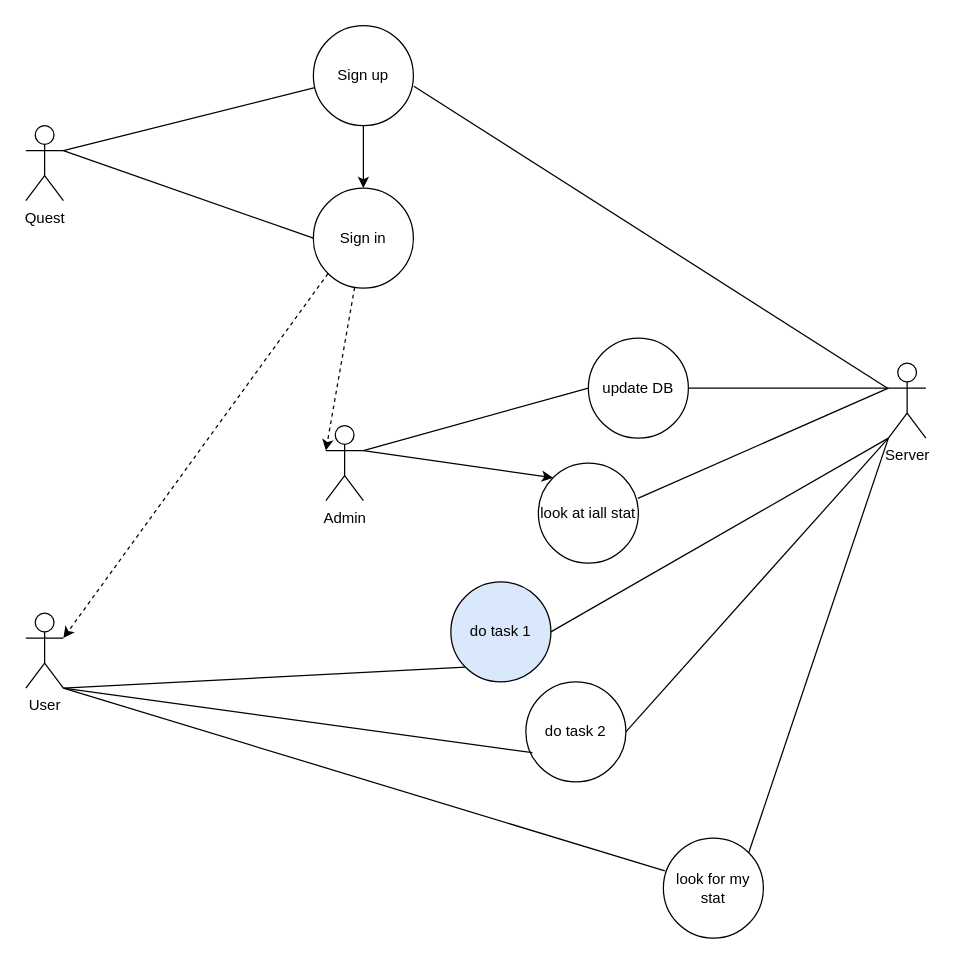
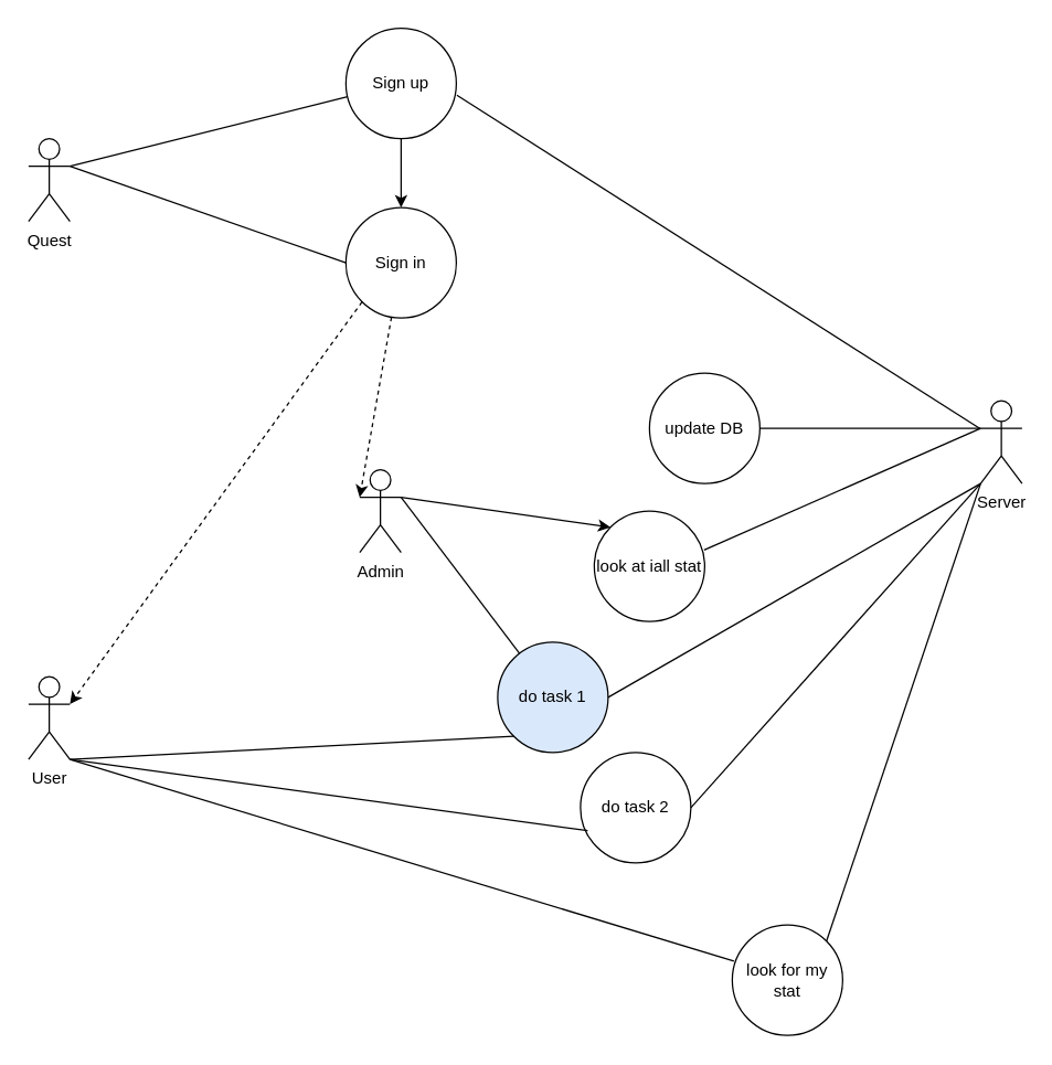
  <mxCell id="0" />
  <mxCell id="1" parent="0" />
  <mxCell id="2" value="Quest&lt;div&gt;&lt;br/&gt;&lt;/div&gt;" style="shape=umlActor;verticalLabelPosition=bottom;verticalAlign=top;html=1;outlineConnect=0;" vertex="1" parent="1"><mxGeometry x="20" y="100" width="30" height="60" as="geometry" /></mxCell>
  <mxCell id="3" value="User&lt;div&gt;&lt;br/&gt;&lt;/div&gt;" style="shape=umlActor;verticalLabelPosition=bottom;verticalAlign=top;html=1;outlineConnect=0;" vertex="1" parent="1"><mxGeometry x="20" y="490" width="30" height="60" as="geometry" /></mxCell>
  <mxCell id="4" value="Admin" style="shape=umlActor;verticalLabelPosition=bottom;verticalAlign=top;html=1;outlineConnect=0;" vertex="1" parent="1"><mxGeometry x="260" y="340" width="30" height="60" as="geometry" /></mxCell>
  <mxCell id="5" value="Sign up" style="ellipse;whiteSpace=wrap;html=1;aspect=fixed;" vertex="1" parent="1"><mxGeometry x="250" y="20" width="80" height="80" as="geometry" /></mxCell>
  <mxCell id="6" value="Sign in" style="ellipse;whiteSpace=wrap;html=1;aspect=fixed;" vertex="1" parent="1"><mxGeometry x="250" y="150" width="80" height="80" as="geometry" /></mxCell>
  <mxCell id="7" value="" style="endArrow=none;html=1;rounded=0;exitX=1;exitY=0.333;exitDx=0;exitDy=0;exitPerimeter=0;" edge="1" parent="1" source="2" target="5"><mxGeometry width="50" height="50" relative="1" as="geometry"><mxPoint x="60" y="140" as="sourcePoint" /><mxPoint x="240" y="80" as="targetPoint" /></mxGeometry></mxCell>
  <mxCell id="8" value="" style="endArrow=none;html=1;rounded=0;entryX=0;entryY=0.5;entryDx=0;entryDy=0;" edge="1" parent="1" target="6"><mxGeometry width="50" height="50" relative="1" as="geometry"><mxPoint x="50" y="120" as="sourcePoint" /><mxPoint x="400" y="340" as="targetPoint" /></mxGeometry></mxCell>
  <mxCell id="9" value="Server" style="shape=umlActor;verticalLabelPosition=bottom;verticalAlign=top;html=1;outlineConnect=0;" vertex="1" parent="1"><mxGeometry x="710" y="290" width="30" height="60" as="geometry" /></mxCell>
  <mxCell id="10" value="" style="endArrow=none;html=1;rounded=0;entryX=1.005;entryY=0.607;entryDx=0;entryDy=0;entryPerimeter=0;" edge="1" parent="1" source="9" target="5"><mxGeometry width="50" height="50" relative="1" as="geometry"><mxPoint x="350" y="390" as="sourcePoint" /><mxPoint x="400" y="340" as="targetPoint" /></mxGeometry></mxCell>
  <mxCell id="11" value="" style="endArrow=classic;html=1;rounded=0;exitX=0.5;exitY=1;exitDx=0;exitDy=0;" edge="1" parent="1" source="5" target="6"><mxGeometry width="50" height="50" relative="1" as="geometry"><mxPoint x="350" y="390" as="sourcePoint" /><mxPoint x="400" y="340" as="targetPoint" /></mxGeometry></mxCell>
  <mxCell id="12" value="" style="endArrow=classic;html=1;rounded=0;exitX=0;exitY=1;exitDx=0;exitDy=0;entryX=1;entryY=0.333;entryDx=0;entryDy=0;entryPerimeter=0;dashed=1;" edge="1" parent="1" source="6" target="3"><mxGeometry width="50" height="50" relative="1" as="geometry"><mxPoint x="230" y="390" as="sourcePoint" /><mxPoint x="280" y="340" as="targetPoint" /></mxGeometry></mxCell>
  <mxCell id="13" value="" style="endArrow=classic;html=1;rounded=0;entryX=0;entryY=0.333;entryDx=0;entryDy=0;entryPerimeter=0;dashed=1;" edge="1" parent="1" source="6" target="4"><mxGeometry width="50" height="50" relative="1" as="geometry"><mxPoint x="230" y="390" as="sourcePoint" /><mxPoint x="280" y="340" as="targetPoint" /></mxGeometry></mxCell>
  <mxCell id="14" value="look at iall stat" style="ellipse;whiteSpace=wrap;html=1;aspect=fixed;" vertex="1" parent="1"><mxGeometry x="430" y="370" width="80" height="80" as="geometry" /></mxCell>
  <mxCell id="15" value="" style="endArrow=classic;html=1;rounded=0;entryX=0;entryY=0;entryDx=0;entryDy=0;exitX=1;exitY=0.333;exitDx=0;exitDy=0;exitPerimeter=0;" edge="1" parent="1" source="4" target="14"><mxGeometry width="50" height="50" relative="1" as="geometry"><mxPoint x="230" y="390" as="sourcePoint" /><mxPoint x="280" y="340" as="targetPoint" /></mxGeometry></mxCell>
  <mxCell id="16" value="" style="endArrow=none;html=1;rounded=0;exitX=0.995;exitY=0.353;exitDx=0;exitDy=0;exitPerimeter=0;" edge="1" parent="1" source="14"><mxGeometry width="50" height="50" relative="1" as="geometry"><mxPoint x="230" y="390" as="sourcePoint" /><mxPoint x="710" y="310" as="targetPoint" /></mxGeometry></mxCell>
  <mxCell id="17" value="update DB" style="ellipse;whiteSpace=wrap;html=1;aspect=fixed;" vertex="1" parent="1"><mxGeometry x="470" y="270" width="80" height="80" as="geometry" /></mxCell>
- <mxCell id="18" value="" style="endArrow=none;html=1;rounded=0;entryX=0;entryY=0.5;entryDx=0;entryDy=0;exitX=1;exitY=0.333;exitDx=0;exitDy=0;exitPerimeter=0;" edge="1" parent="1" source="4" target="17"><mxGeometry width="50" height="50" relative="1" as="geometry"><mxPoint x="230" y="390" as="sourcePoint" /><mxPoint x="280" y="340" as="targetPoint" /></mxGeometry></mxCell>
+ <mxCell id="18" value="" style="endArrow=none;html=1;rounded=0;exitX=1;exitY=0.333;exitDx=0;exitDy=0;exitPerimeter=0;" edge="1" parent="1" source="4" target="20"><mxGeometry width="50" height="50" relative="1" as="geometry"><mxPoint x="230" y="390" as="sourcePoint" /><mxPoint x="280" y="340" as="targetPoint" /></mxGeometry></mxCell>
  <mxCell id="19" value="" style="endArrow=none;html=1;rounded=0;exitX=1;exitY=0.5;exitDx=0;exitDy=0;" edge="1" parent="1" source="17"><mxGeometry width="50" height="50" relative="1" as="geometry"><mxPoint x="230" y="390" as="sourcePoint" /><mxPoint x="710" y="310" as="targetPoint" /></mxGeometry></mxCell>
  <mxCell id="20" value="do task 1" style="ellipse;whiteSpace=wrap;html=1;aspect=fixed;fillColor=#dae8fc;" vertex="1" parent="1"><mxGeometry x="360" y="465" width="80" height="80" as="geometry" /></mxCell>
  <mxCell id="21" value="do task 2" style="ellipse;whiteSpace=wrap;html=1;aspect=fixed;" vertex="1" parent="1"><mxGeometry x="420" y="545" width="80" height="80" as="geometry" /></mxCell>
  <mxCell id="22" value="look for my stat" style="ellipse;whiteSpace=wrap;html=1;aspect=fixed;" vertex="1" parent="1"><mxGeometry x="530" y="670" width="80" height="80" as="geometry" /></mxCell>
  <mxCell id="23" value="" style="endArrow=none;html=1;rounded=0;exitX=1;exitY=1;exitDx=0;exitDy=0;exitPerimeter=0;entryX=0;entryY=1;entryDx=0;entryDy=0;" edge="1" parent="1" source="3" target="20"><mxGeometry width="50" height="50" relative="1" as="geometry"><mxPoint x="230" y="390" as="sourcePoint" /><mxPoint x="230" y="390" as="targetPoint" /></mxGeometry></mxCell>
  <mxCell id="24" value="" style="endArrow=none;html=1;rounded=0;entryX=0.065;entryY=0.708;entryDx=0;entryDy=0;entryPerimeter=0;" edge="1" parent="1" target="21"><mxGeometry width="50" height="50" relative="1" as="geometry"><mxPoint x="50" y="550" as="sourcePoint" /><mxPoint x="280" y="340" as="targetPoint" /></mxGeometry></mxCell>
  <mxCell id="25" value="" style="endArrow=none;html=1;rounded=0;entryX=0.015;entryY=0.328;entryDx=0;entryDy=0;entryPerimeter=0;" edge="1" parent="1" target="22"><mxGeometry width="50" height="50" relative="1" as="geometry"><mxPoint x="50" y="550" as="sourcePoint" /><mxPoint x="280" y="340" as="targetPoint" /></mxGeometry></mxCell>
  <mxCell id="26" value="" style="endArrow=none;html=1;rounded=0;entryX=0;entryY=1;entryDx=0;entryDy=0;entryPerimeter=0;exitX=1;exitY=0.5;exitDx=0;exitDy=0;" edge="1" parent="1" source="20" target="9"><mxGeometry width="50" height="50" relative="1" as="geometry"><mxPoint x="230" y="440" as="sourcePoint" /><mxPoint x="280" y="390" as="targetPoint" /></mxGeometry></mxCell>
  <mxCell id="27" value="" style="endArrow=none;html=1;rounded=0;exitX=1;exitY=0.5;exitDx=0;exitDy=0;" edge="1" parent="1" source="21"><mxGeometry width="50" height="50" relative="1" as="geometry"><mxPoint x="230" y="440" as="sourcePoint" /><mxPoint x="710" y="350" as="targetPoint" /></mxGeometry></mxCell>
  <mxCell id="28" value="" style="endArrow=none;html=1;rounded=0;exitX=1;exitY=0;exitDx=0;exitDy=0;" edge="1" parent="1" source="22"><mxGeometry width="50" height="50" relative="1" as="geometry"><mxPoint x="230" y="440" as="sourcePoint" /><mxPoint x="710" y="350" as="targetPoint" /></mxGeometry></mxCell>
